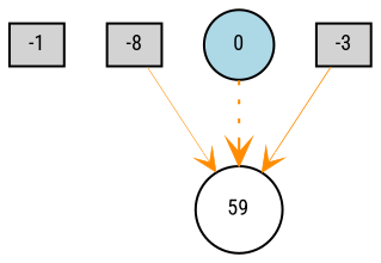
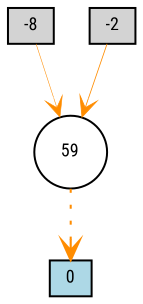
  digraph {
    fontname="Roboto Condensed"
    node [fillcolor=lightgray fontname="Roboto Condensed" fontsize=9 shape=box style=filled]
    edge [arrowhead=vee color=darkorange fontname="Roboto Condensed" style=bold]
-   -1 [height=0.2 width=0.2]
    n2 [height=0.2 label=-8 width=0.2]
    n3 [fillcolor=white height=0.2 label=59 shape=circle width=0.2]
-   0 [fillcolor=lightblue height=0.2 shape=circle width=0.2]
-   -3 [height=0.2 width=0.2]
+   0 [fillcolor=lightblue height=0.2 width=0.2]
+   -3 [height=0.2 width=0.2 label=-2]
    n2 -> n3 [penwidth=0.2713960794059147]
-   0 -> n3 [penwidth=1.026439869146145 style=dotted]
+   n3 -> 0 [penwidth=1.026439869146145 style=dotted]
    -3 -> n3 [penwidth=0.4096670534475405]
  }
